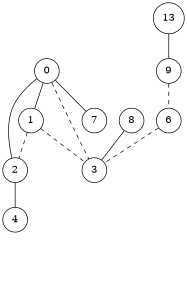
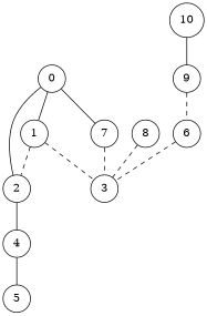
  graph {
    node [shape=circle]
    6
    3
    2
    0
    4
    1
    7
-   10 [label=13]
+   5
+   10
    9
    8
    6 -- 3 [style=dashed]
    2 -- 0
    2 -- 4
    0 -- 1
    0 -- 7
+   4 -- 5
    1 -- 3 [style=dashed]
    1 -- 2 [style=dashed]
-   0 -- 3 [style=dashed]
+   7 -- 3 [style=dashed]
    10 -- 9
    9 -- 6 [style=dashed]
-   8 -- 3 [style=solid]
+   8 -- 3 [style=dashed]
  }
